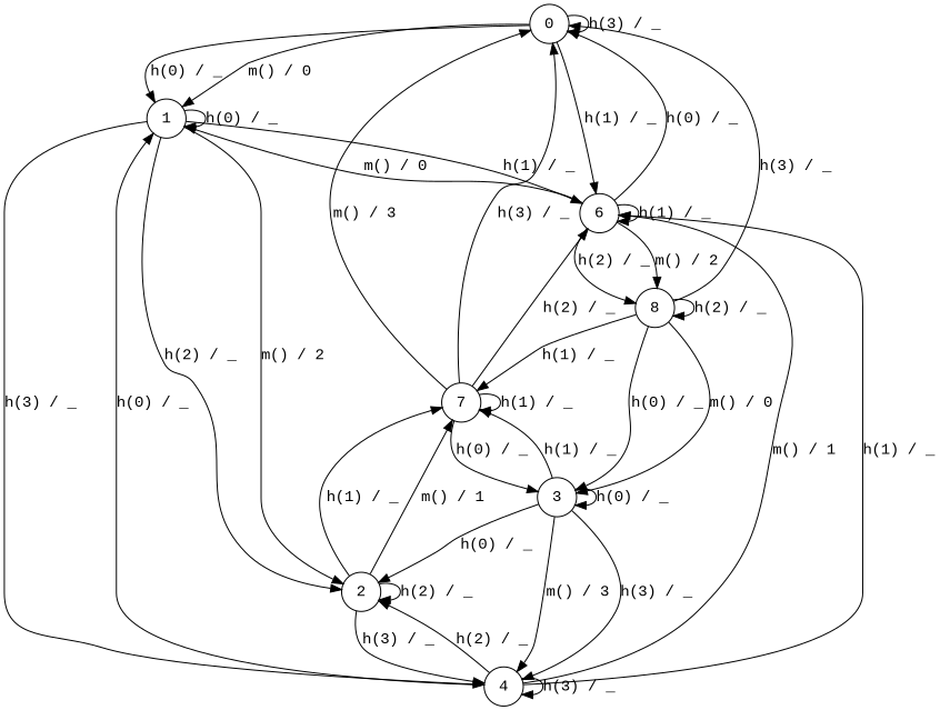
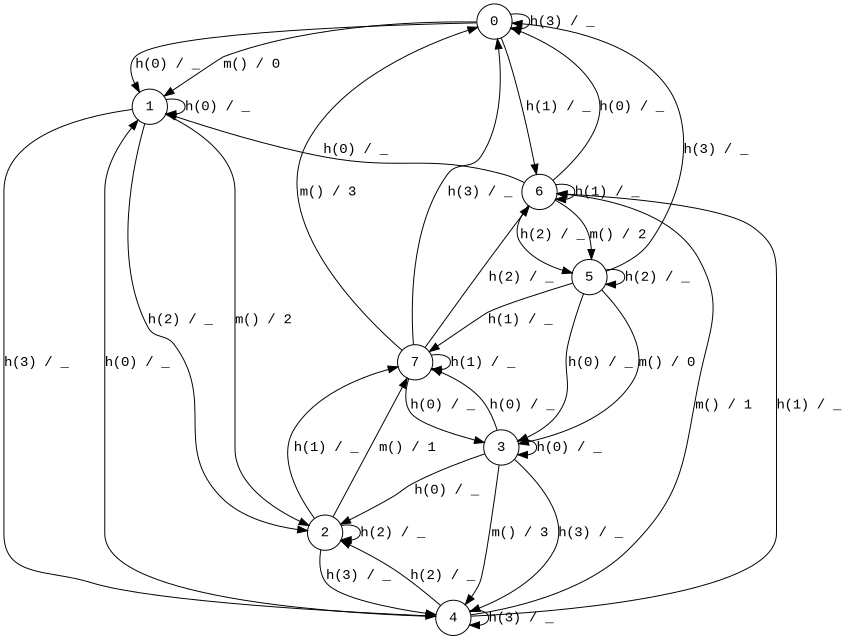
  digraph {
    fontname="Liberation Mono"
    node [fontname="Liberation Mono" shape=circle]
    edge [fontname="Liberation Mono"]
    n1 [label=0]
    n2 [label=1]
    n3 [label=6]
    n4 [label=2]
    n5 [label=4]
-   n6 [label=8]
+   n6 [label=5]
    n7 [label=3]
    n8 [label=7]
    n1 -> n1 [label="h(3) / _"]
    n1 -> n2 [label="h(0) / _"]
    n1 -> n2 [label="m() / 0"]
    n1 -> n3 [label="h(1) / _"]
    n2 -> n2 [label="h(0) / _"]
-   n2 -> n3 [label="h(1) / _"]
    n2 -> n4 [label="h(2) / _"]
    n2 -> n4 [label="m() / 2"]
    n2 -> n5 [label="h(3) / _"]
    n3 -> n1 [label="h(0) / _"]
-   n3 -> n2 [label="m() / 0"]
+   n3 -> n2 [label="h(0) / _"]
    n3 -> n3 [label="h(1) / _"]
    n3 -> n6 [label="h(2) / _"]
    n3 -> n6 [label="m() / 2"]
    n4 -> n4 [label="h(2) / _"]
    n4 -> n5 [label="h(3) / _"]
    n4 -> n8 [label="h(1) / _"]
    n4 -> n8 [label="m() / 1"]
    n5 -> n2 [label="h(0) / _"]
    n5 -> n3 [label="h(1) / _"]
    n5 -> n3 [label="m() / 1"]
    n5 -> n4 [label="h(2) / _"]
    n5 -> n5 [label="h(3) / _"]
    n6 -> n1 [label="h(3) / _"]
    n6 -> n6 [label="h(2) / _"]
    n6 -> n7 [label="h(0) / _"]
    n6 -> n7 [label="m() / 0"]
    n6 -> n8 [label="h(1) / _"]
    n7 -> n4 [label="h(0) / _"]
    n7 -> n5 [label="h(3) / _"]
    n7 -> n5 [label="m() / 3"]
    n7 -> n7 [label="h(0) / _"]
-   n7 -> n8 [label="h(1) / _"]
+   n7 -> n8 [label="h(0) / _"]
    n8 -> n1 [label="h(3) / _"]
    n8 -> n1 [label="m() / 3"]
    n8 -> n3 [label="h(2) / _"]
    n8 -> n7 [label="h(0) / _"]
    n8 -> n8 [label="h(1) / _"]
  }
